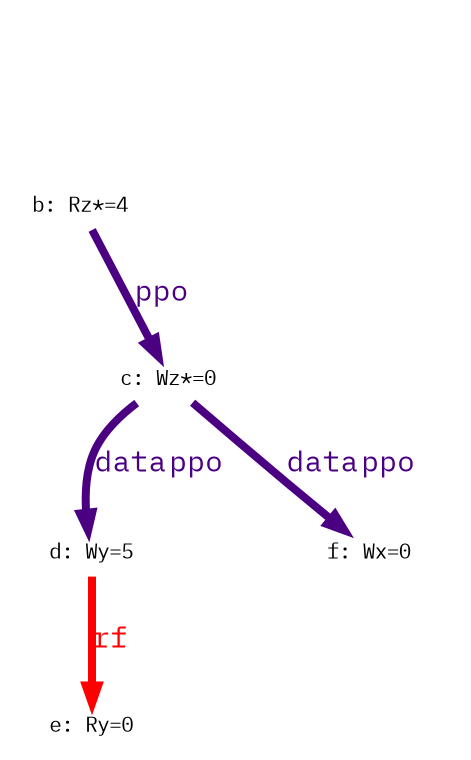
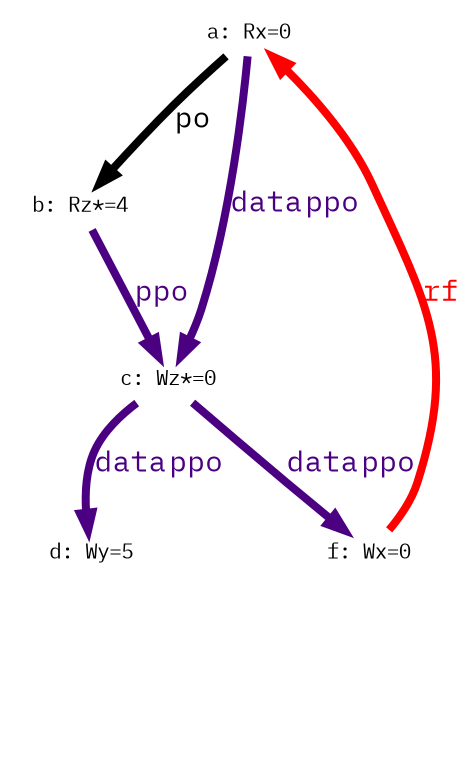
  digraph {
    fontname="IBM Plex Mono"
    splines=spline
    node [fixedsize=false fontname="IBM Plex Mono" fontsize=8 shape=none]
    edge [arrowsize=0.666700 color=indigo fontname="IBM Plex Mono" fontsize=11 penwidth=3.000000]
+   n1 [height=0.111111 label="a: Rx=0" width=0.555556]
    n2 [height=0.111111 label="b: Rz*=4" width=0.666667]
    n3 [height=0.111111 label="c: Wz*=0" width=0.666667]
    n4 [height=0.111111 label="d: Wy=5" width=0.555556]
    n5 [height=0.111111 label="f: Wx=0" width=0.555556]
-   n6 [height=0.111111 label="e: Ry=0" width=0.555556]
+   n1 -> n2 [color=black label=<<font color="black">po</font>>]
+   n1 -> n3 [label=<<font color="indigo">data</font><font color="indigo">ppo</font>>]
    n2 -> n3 [label=<<font color="indigo">ppo</font>>]
    n3 -> n4 [label=<<font color="indigo">data</font><font color="indigo">ppo</font>>]
    n3 -> n5 [label=<<font color="indigo">data</font><font color="indigo">ppo</font>>]
-   n4 -> n6 [color=red label=<<font color="red">rf</font>>]
+   n5 -> n1 [color=red label=<<font color="red">rf</font>>]
  }
